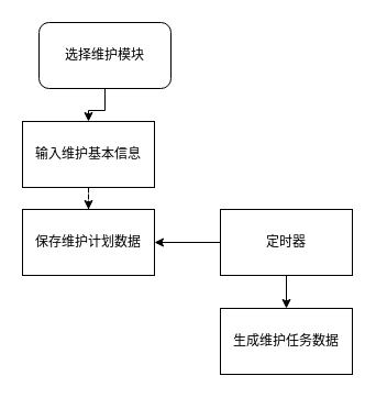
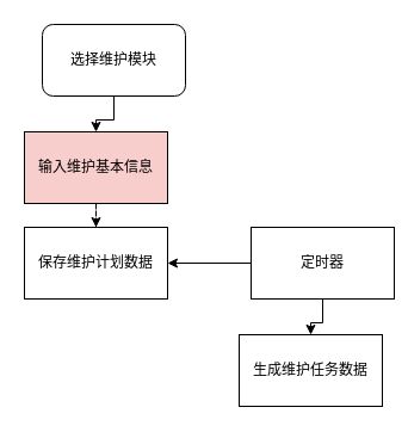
  <mxCell id="0" />
  <mxCell id="1" parent="0" />
  <mxCell id="2" style="edgeStyle=orthogonalEdgeStyle;rounded=0;orthogonalLoop=1;jettySize=auto;html=1;entryX=0.5;entryY=0;entryDx=0;entryDy=0;" edge="1" parent="1" source="3" target="5"><mxGeometry relative="1" as="geometry" /></mxCell>
  <mxCell id="3" value="选择维护模块" style="rounded=1;whiteSpace=wrap;html=1;" vertex="1" parent="1"><mxGeometry x="35" y="20" width="120" height="60" as="geometry" /></mxCell>
  <mxCell id="4" style="edgeStyle=orthogonalEdgeStyle;rounded=0;orthogonalLoop=1;jettySize=auto;html=1;dashed=1;" edge="1" parent="1" source="5" target="6"><mxGeometry relative="1" as="geometry" /></mxCell>
- <mxCell id="5" value="输入维护基本信息" style="rounded=0;whiteSpace=wrap;html=1;" vertex="1" parent="1"><mxGeometry x="20" y="110" width="120" height="60" as="geometry" /></mxCell>
+ <mxCell id="5" value="输入维护基本信息" style="rounded=0;whiteSpace=wrap;html=1;fillColor=#f8cecc;" vertex="1" parent="1"><mxGeometry x="20" y="110" width="120" height="60" as="geometry" /></mxCell>
  <mxCell id="6" value="保存维护计划数据" style="rounded=0;whiteSpace=wrap;html=1;" vertex="1" parent="1"><mxGeometry x="20" y="190" width="120" height="60" as="geometry" /></mxCell>
  <mxCell id="7" style="edgeStyle=orthogonalEdgeStyle;rounded=0;orthogonalLoop=1;jettySize=auto;html=1;entryX=0.5;entryY=0;entryDx=0;entryDy=0;" edge="1" parent="1" source="9" target="10"><mxGeometry relative="1" as="geometry" /></mxCell>
  <mxCell id="8" style="edgeStyle=orthogonalEdgeStyle;rounded=0;orthogonalLoop=1;jettySize=auto;html=1;" edge="1" parent="1" source="9" target="6"><mxGeometry relative="1" as="geometry" /></mxCell>
- <mxCell id="9" value="定时器" style="rounded=0;whiteSpace=wrap;html=1;" vertex="1" parent="1"><mxGeometry x="200" y="190" width="120" height="60" as="geometry" /></mxCell>
+ <mxCell id="9" value="定时器" style="rounded=0;whiteSpace=wrap;html=1;" vertex="1" parent="1"><mxGeometry x="210" y="190" width="120" height="60" as="geometry" /></mxCell>
  <mxCell id="10" value="生成维护任务数据" style="rounded=0;whiteSpace=wrap;html=1;" vertex="1" parent="1"><mxGeometry x="200" y="280" width="120" height="60" as="geometry" /></mxCell>
